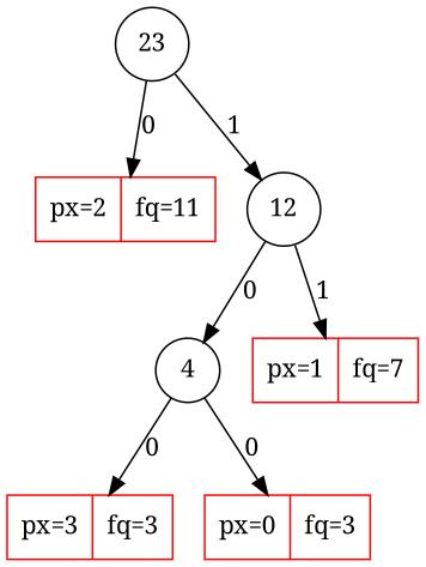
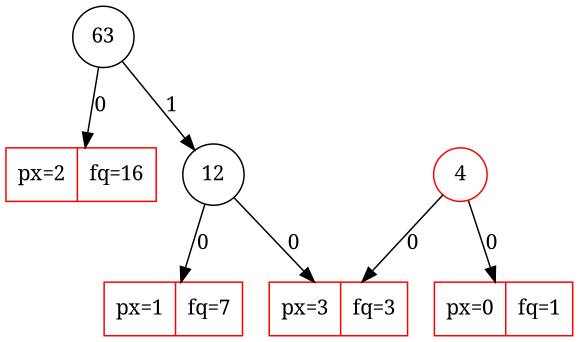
  digraph {
    fontname="Noto Serif"
    node [fontename=Arial fontname="Noto Serif" shape=record color=RED]
    edge [fontname="Noto Serif"]
-   n1 [label=23 shape=circle color=""]
-   n2 [label="px=2|fq=11"]
+   n1 [label=63 shape=circle color=""]
+   n2 [label="px=2|fq=16"]
    n3 [label=12 shape=circle color=""]
-   n4 [label=4 shape=circle color=""]
+   n4 [label=4 shape=circle]
    n5 [label="px=1|fq=7"]
    n6 [label="px=3|fq=3"]
-   n7 [label="px=0|fq=3"]
+   n7 [label="px=0|fq=1"]
    n1 -> n2 [label=0]
    n1 -> n3 [label=1]
-   n3 -> n4 [label=0]
-   n3 -> n5 [label=1]
+   n3 -> n6 [label=0]
+   n3 -> n5 [label=0]
    n4 -> n6 [label=0]
    n4 -> n7 [label=0]
  }
